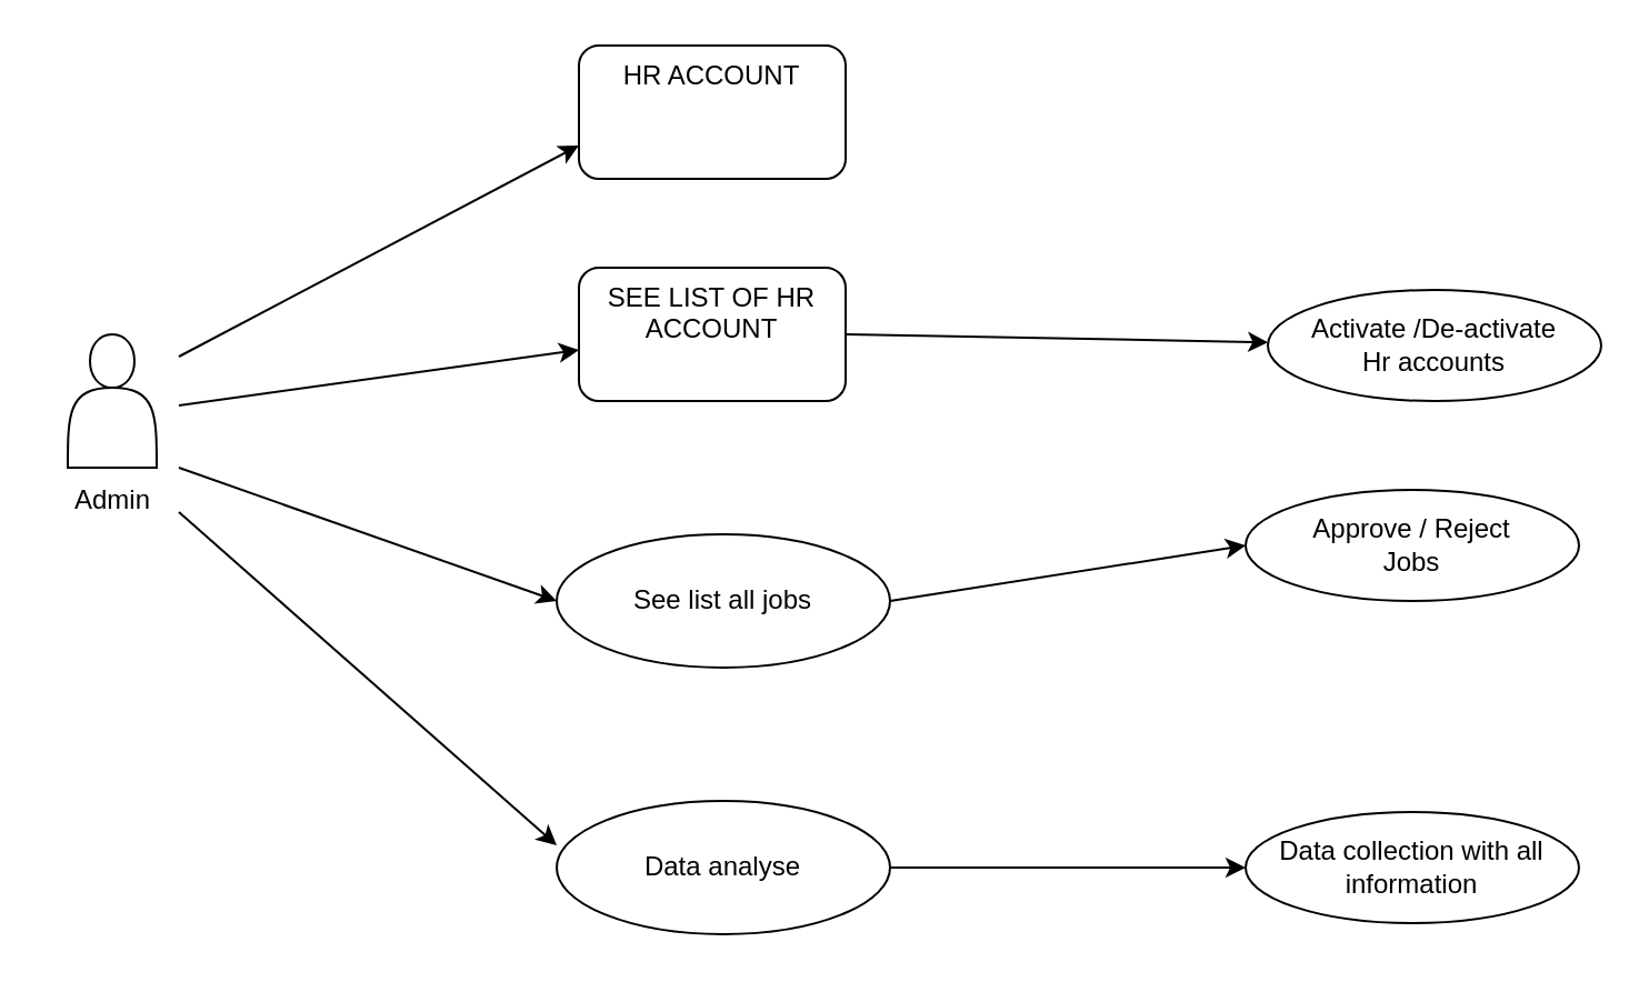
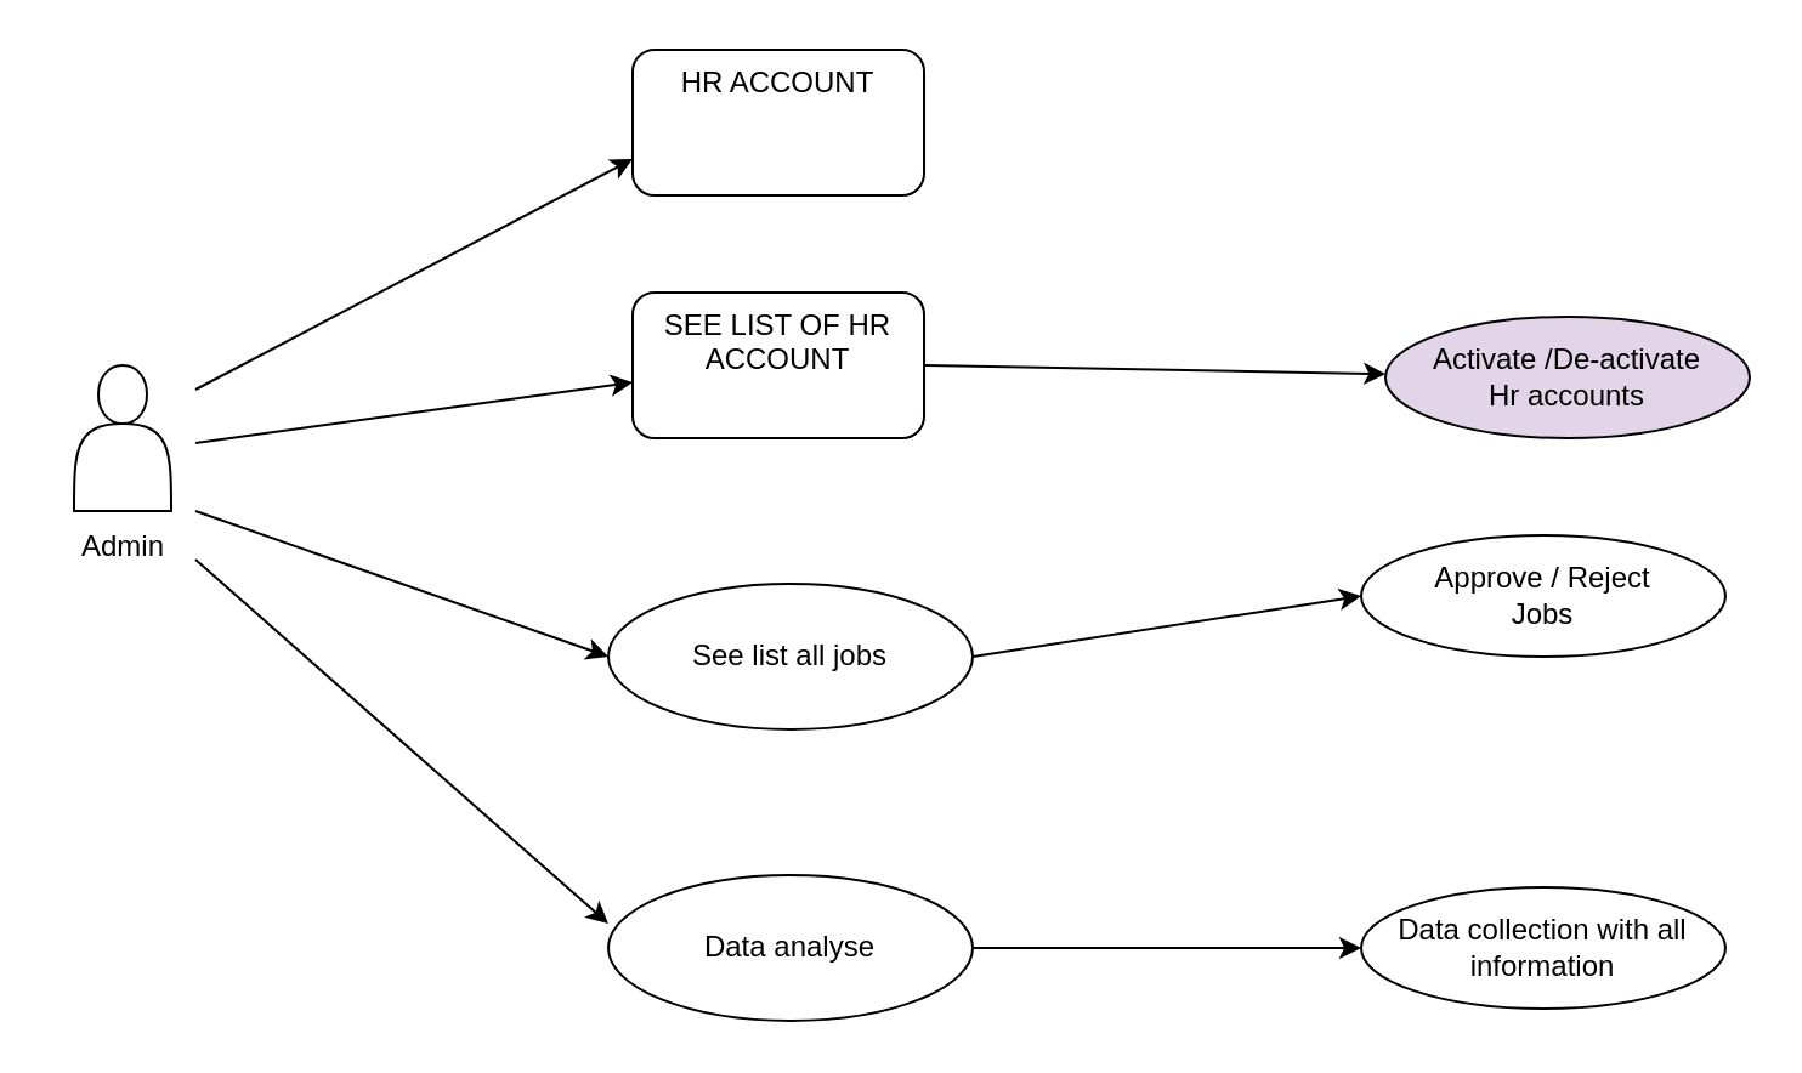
  <mxCell id="0" />
  <mxCell id="1" parent="0" />
  <mxCell id="2" value="HR ACCOUNT" style="rounded=1;whiteSpace=wrap;html=1;verticalAlign=top;" vertex="1" parent="1"><mxGeometry x="260" y="20" width="120" height="60" as="geometry" /></mxCell>
  <mxCell id="3" value="SEE LIST OF HR ACCOUNT" style="rounded=1;whiteSpace=wrap;html=1;verticalAlign=top;sketch=0;pointerEvents=1;resizable=0;" vertex="1" parent="1"><mxGeometry x="260" y="120" width="120" height="60" as="geometry" /></mxCell>
  <mxCell id="4" value="See list all jobs" style="ellipse;whiteSpace=wrap;html=1;" vertex="1" parent="1"><mxGeometry x="250" y="240" width="150" height="60" as="geometry" /></mxCell>
  <mxCell id="5" value="" style="endArrow=classic;html=1;rounded=0;entryX=0;entryY=0.5;entryDx=0;entryDy=0;" edge="1" parent="1" target="4"><mxGeometry width="50" height="50" relative="1" as="geometry"><mxPoint x="80" y="210" as="sourcePoint" /><mxPoint x="390" y="220" as="targetPoint" /><Array as="points" /></mxGeometry></mxCell>
  <mxCell id="6" value="Data analyse" style="ellipse;whiteSpace=wrap;html=1;" vertex="1" parent="1"><mxGeometry x="250" y="360" width="150" height="60" as="geometry" /></mxCell>
  <mxCell id="7" value="" style="endArrow=classic;html=1;rounded=0;entryX=0;entryY=0.333;entryDx=0;entryDy=0;entryPerimeter=0;" edge="1" parent="1" target="6"><mxGeometry width="50" height="50" relative="1" as="geometry"><mxPoint x="80" y="230" as="sourcePoint" /><mxPoint x="170" y="330" as="targetPoint" /></mxGeometry></mxCell>
  <mxCell id="8" value="" style="endArrow=classic;html=1;rounded=0;entryX=0;entryY=0.75;entryDx=0;entryDy=0;" edge="1" parent="1" target="2"><mxGeometry width="50" height="50" relative="1" as="geometry"><mxPoint x="80" y="160" as="sourcePoint" /><mxPoint x="250" y="70" as="targetPoint" /><Array as="points" /></mxGeometry></mxCell>
  <mxCell id="9" value="" style="endArrow=classic;html=1;rounded=0;entryX=0;entryY=0.617;entryDx=0;entryDy=0;entryPerimeter=0;" edge="1" parent="1" target="3"><mxGeometry width="50" height="50" relative="1" as="geometry"><mxPoint x="80" y="182" as="sourcePoint" /><mxPoint x="390" y="220" as="targetPoint" /><Array as="points" /></mxGeometry></mxCell>
  <mxCell id="10" value="Data collection with all information" style="ellipse;whiteSpace=wrap;html=1;" vertex="1" parent="1"><mxGeometry x="560" y="365" width="150" height="50" as="geometry" /></mxCell>
  <mxCell id="11" value="Approve / Reject&lt;div&gt;Jobs&lt;/div&gt;" style="ellipse;whiteSpace=wrap;html=1;" vertex="1" parent="1"><mxGeometry x="560" y="220" width="150" height="50" as="geometry" /></mxCell>
- <mxCell id="12" value="Activate /De-activate&lt;div&gt;Hr accounts&lt;/div&gt;" style="ellipse;whiteSpace=wrap;html=1;" vertex="1" parent="1"><mxGeometry x="570" y="130" width="150" height="50" as="geometry" /></mxCell>
+ <mxCell id="12" value="Activate /De-activate&lt;div&gt;Hr accounts&lt;/div&gt;" style="ellipse;whiteSpace=wrap;html=1;fillColor=#e1d5e7;" vertex="1" parent="1"><mxGeometry x="570" y="130" width="150" height="50" as="geometry" /></mxCell>
  <mxCell id="13" value="" style="endArrow=classic;html=1;rounded=0;entryX=0;entryY=0.5;entryDx=0;entryDy=0;exitX=1;exitY=0.5;exitDx=0;exitDy=0;" edge="1" parent="1" source="6" target="10"><mxGeometry width="50" height="50" relative="1" as="geometry"><mxPoint x="450" y="390" as="sourcePoint" /><mxPoint x="620" y="540" as="targetPoint" /></mxGeometry></mxCell>
  <mxCell id="14" value="" style="endArrow=classic;html=1;rounded=0;entryX=0;entryY=0.5;entryDx=0;entryDy=0;exitX=1;exitY=0.5;exitDx=0;exitDy=0;" edge="1" parent="1" source="4" target="11"><mxGeometry width="50" height="50" relative="1" as="geometry"><mxPoint x="440" y="260" as="sourcePoint" /><mxPoint x="610" y="410" as="targetPoint" /></mxGeometry></mxCell>
  <mxCell id="15" value="" style="endArrow=classic;html=1;rounded=0;exitX=1;exitY=0.5;exitDx=0;exitDy=0;" edge="1" parent="1" source="3" target="12"><mxGeometry width="50" height="50" relative="1" as="geometry"><mxPoint x="430" y="130" as="sourcePoint" /><mxPoint x="600" y="280" as="targetPoint" /></mxGeometry></mxCell>
  <mxCell id="16" value="" style="shape=actor;whiteSpace=wrap;html=1;" vertex="1" parent="1"><mxGeometry x="30" y="150" width="40" height="60" as="geometry" /></mxCell>
  <mxCell id="17" value="Admin" style="text;html=1;align=center;verticalAlign=middle;resizable=0;points=[];autosize=1;strokeColor=none;fillColor=none;" vertex="1" parent="1"><mxGeometry x="20" y="210" width="60" height="30" as="geometry" /></mxCell>
